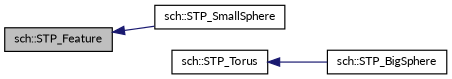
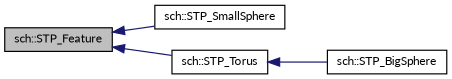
  digraph {
    fontname=Lato
    rankdir=LR
    node [color=black fillcolor=white fontname=Lato fontsize=10 shape=record style=filled]
    edge [color=midnightblue dir=back fontname=Lato fontsize=10 labelfontname=Helvetica labelfontsize=10 style=solid]
    n1 [fillcolor=grey75 fontcolor=black height=0.2 label="sch::STP_Feature" width=0.4]
    n2 [height=0.2 label="sch::STP_SmallSphere" width=0.4]
    n3 [height=0.2 label="sch::STP_Torus" width=0.4]
    n4 [height=0.2 label="sch::STP_BigSphere" width=0.4]
    n1 -> n2
+   n1 -> n3
    n3 -> n4
  }
